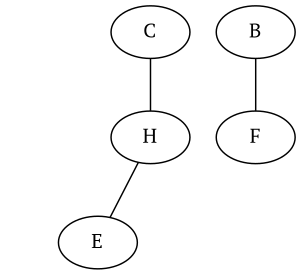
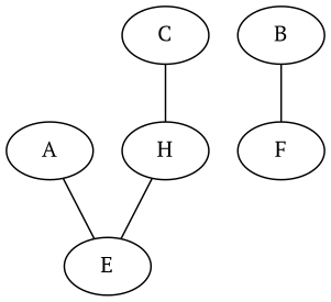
  graph {
    fontname="PT Serif"
    node [fontname="PT Serif"]
    edge [fontname="PT Serif"]
+   A
    B
    C
    E
    F
    H
    subgraph sub_1 {
+     A
      B
      C
    }
    subgraph sub_2 {
      E
      F
      H
    }
    subgraph sub_3 {
    }
+   A -- E
    B -- F
    C -- H
    H -- E
  }
